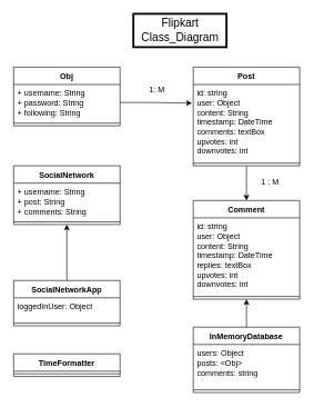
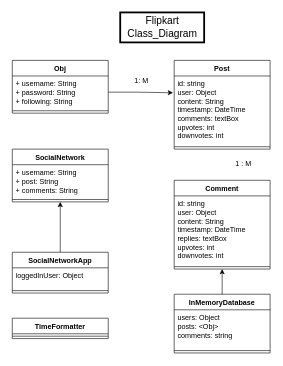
  <mxCell id="0" />
  <mxCell id="1" parent="0" />
  <mxCell id="2" value="Obj" style="swimlane;fontStyle=1;align=center;verticalAlign=top;childLayout=stackLayout;horizontal=1;startSize=26;horizontalStack=0;resizeParent=1;resizeParentMax=0;resizeLast=0;collapsible=1;marginBottom=0;whiteSpace=wrap;html=1;" vertex="1" parent="1"><mxGeometry x="20" y="100" width="160" height="88" as="geometry" /></mxCell>
  <mxCell id="3" value="+ username: String&lt;br&gt;+ password: String&lt;br&gt;+ following: String&lt;br&gt;" style="text;strokeColor=none;fillColor=none;align=left;verticalAlign=top;spacingLeft=4;spacingRight=4;overflow=hidden;rotatable=0;points=[[0,0.5],[1,0.5]];portConstraint=eastwest;whiteSpace=wrap;html=1;" vertex="1" parent="2"><mxGeometry y="26" width="160" height="54" as="geometry" /></mxCell>
  <mxCell id="4" value="" style="line;strokeWidth=1;fillColor=none;align=left;verticalAlign=middle;spacingTop=-1;spacingLeft=3;spacingRight=3;rotatable=0;labelPosition=right;points=[];portConstraint=eastwest;strokeColor=inherit;" vertex="1" parent="2"><mxGeometry y="80" width="160" height="8" as="geometry" /></mxCell>
  <mxCell id="5" value="Post" style="swimlane;fontStyle=1;align=center;verticalAlign=top;childLayout=stackLayout;horizontal=1;startSize=26;horizontalStack=0;resizeParent=1;resizeParentMax=0;resizeLast=0;collapsible=1;marginBottom=0;whiteSpace=wrap;html=1;" vertex="1" parent="1"><mxGeometry x="290" y="100" width="160" height="148" as="geometry" /></mxCell>
  <mxCell id="6" value="id: string&lt;br&gt;user: Object&lt;br&gt;content: String&lt;br&gt;timestamp: DateTime&lt;br&gt;comments: textBox&lt;br&gt;upvotes: int&lt;br&gt;downvotes: int&lt;br&gt;" style="text;strokeColor=none;fillColor=none;align=left;verticalAlign=top;spacingLeft=4;spacingRight=4;overflow=hidden;rotatable=0;points=[[0,0.5],[1,0.5]];portConstraint=eastwest;whiteSpace=wrap;html=1;" vertex="1" parent="5"><mxGeometry y="26" width="160" height="114" as="geometry" /></mxCell>
  <mxCell id="7" value="" style="line;strokeWidth=1;fillColor=none;align=left;verticalAlign=middle;spacingTop=-1;spacingLeft=3;spacingRight=3;rotatable=0;labelPosition=right;points=[];portConstraint=eastwest;strokeColor=inherit;" vertex="1" parent="5"><mxGeometry y="140" width="160" height="8" as="geometry" /></mxCell>
  <mxCell id="8" value="" style="endArrow=classic;html=1;rounded=0;exitX=1;exitY=0.5;exitDx=0;exitDy=0;entryX=-0.012;entryY=0.246;entryDx=0;entryDy=0;entryPerimeter=0;" edge="1" parent="1" source="3" target="6"><mxGeometry width="50" height="50" relative="1" as="geometry"><mxPoint x="210" y="330" as="sourcePoint" /><mxPoint x="270" y="200" as="targetPoint" /><Array as="points"><mxPoint x="230" y="153" /></Array></mxGeometry></mxCell>
  <mxCell id="9" value="Comment&lt;br&gt;" style="swimlane;fontStyle=1;align=center;verticalAlign=top;childLayout=stackLayout;horizontal=1;startSize=26;horizontalStack=0;resizeParent=1;resizeParentMax=0;resizeLast=0;collapsible=1;marginBottom=0;whiteSpace=wrap;html=1;" vertex="1" parent="1"><mxGeometry x="290" y="300" width="160" height="148" as="geometry" /></mxCell>
  <mxCell id="10" value="id: string&lt;br&gt;user: Object&lt;br&gt;content: String&lt;br&gt;timestamp: DateTime&lt;br&gt;replies: textBox&lt;br&gt;upvotes: int&lt;br&gt;downvotes: int" style="text;strokeColor=none;fillColor=none;align=left;verticalAlign=top;spacingLeft=4;spacingRight=4;overflow=hidden;rotatable=0;points=[[0,0.5],[1,0.5]];portConstraint=eastwest;whiteSpace=wrap;html=1;" vertex="1" parent="9"><mxGeometry y="26" width="160" height="114" as="geometry" /></mxCell>
  <mxCell id="11" value="" style="line;strokeWidth=1;fillColor=none;align=left;verticalAlign=middle;spacingTop=-1;spacingLeft=3;spacingRight=3;rotatable=0;labelPosition=right;points=[];portConstraint=eastwest;strokeColor=inherit;" vertex="1" parent="9"><mxGeometry y="140" width="160" height="8" as="geometry" /></mxCell>
  <mxCell id="12" value="InMemoryDatabase&lt;br&gt;" style="swimlane;fontStyle=1;align=center;verticalAlign=top;childLayout=stackLayout;horizontal=1;startSize=26;horizontalStack=0;resizeParent=1;resizeParentMax=0;resizeLast=0;collapsible=1;marginBottom=0;whiteSpace=wrap;html=1;" vertex="1" parent="1"><mxGeometry x="290" y="490" width="160" height="98" as="geometry" /></mxCell>
  <mxCell id="13" value="users: Object&lt;br&gt;posts: &amp;lt;Obj&amp;gt;&lt;br&gt;comments: string" style="text;strokeColor=none;fillColor=none;align=left;verticalAlign=top;spacingLeft=4;spacingRight=4;overflow=hidden;rotatable=0;points=[[0,0.5],[1,0.5]];portConstraint=eastwest;whiteSpace=wrap;html=1;" vertex="1" parent="12"><mxGeometry y="26" width="160" height="64" as="geometry" /></mxCell>
  <mxCell id="14" value="" style="line;strokeWidth=1;fillColor=none;align=left;verticalAlign=middle;spacingTop=-1;spacingLeft=3;spacingRight=3;rotatable=0;labelPosition=right;points=[];portConstraint=eastwest;strokeColor=inherit;" vertex="1" parent="12"><mxGeometry y="90" width="160" height="8" as="geometry" /></mxCell>
- <mxCell id="15" value="" style="endArrow=classic;html=1;rounded=0;exitX=0.5;exitY=1;exitDx=0;exitDy=0;entryX=0.5;entryY=0;entryDx=0;entryDy=0;" edge="1" parent="1" source="5" target="9"><mxGeometry width="50" height="50" relative="1" as="geometry"><mxPoint x="320" y="260" as="sourcePoint" /><mxPoint x="428" y="282" as="targetPoint" /><Array as="points" /></mxGeometry></mxCell>
  <mxCell id="16" value="" style="endArrow=classic;html=1;rounded=0;entryX=0.5;entryY=1;entryDx=0;entryDy=0;exitX=0.5;exitY=0;exitDx=0;exitDy=0;" edge="1" parent="1" source="12" target="9"><mxGeometry width="50" height="50" relative="1" as="geometry"><mxPoint x="250" y="460" as="sourcePoint" /><mxPoint x="370" y="490" as="targetPoint" /><Array as="points" /></mxGeometry></mxCell>
  <mxCell id="17" value="1: M" style="text;html=1;align=center;verticalAlign=middle;resizable=0;points=[];autosize=1;strokeColor=none;fillColor=none;" vertex="1" parent="1"><mxGeometry x="210" y="120" width="50" height="30" as="geometry" /></mxCell>
  <mxCell id="18" value="1 : M" style="text;html=1;align=center;verticalAlign=middle;resizable=0;points=[];autosize=1;strokeColor=none;fillColor=none;" vertex="1" parent="1"><mxGeometry x="380" y="258" width="50" height="30" as="geometry" /></mxCell>
  <mxCell id="19" value="SocialNetwork" style="swimlane;fontStyle=1;align=center;verticalAlign=top;childLayout=stackLayout;horizontal=1;startSize=26;horizontalStack=0;resizeParent=1;resizeParentMax=0;resizeLast=0;collapsible=1;marginBottom=0;whiteSpace=wrap;html=1;" vertex="1" parent="1"><mxGeometry x="20" y="248" width="160" height="88" as="geometry" /></mxCell>
  <mxCell id="20" value="+ username: String&lt;br&gt;+ post: String&lt;br&gt;+ comments: String&lt;br&gt;" style="text;strokeColor=none;fillColor=none;align=left;verticalAlign=top;spacingLeft=4;spacingRight=4;overflow=hidden;rotatable=0;points=[[0,0.5],[1,0.5]];portConstraint=eastwest;whiteSpace=wrap;html=1;" vertex="1" parent="19"><mxGeometry y="26" width="160" height="54" as="geometry" /></mxCell>
  <mxCell id="21" value="" style="line;strokeWidth=1;fillColor=none;align=left;verticalAlign=middle;spacingTop=-1;spacingLeft=3;spacingRight=3;rotatable=0;labelPosition=right;points=[];portConstraint=eastwest;strokeColor=inherit;" vertex="1" parent="19"><mxGeometry y="80" width="160" height="8" as="geometry" /></mxCell>
  <mxCell id="22" value="SocialNetworkApp&lt;br&gt;" style="swimlane;fontStyle=1;align=center;verticalAlign=top;childLayout=stackLayout;horizontal=1;startSize=26;horizontalStack=0;resizeParent=1;resizeParentMax=0;resizeLast=0;collapsible=1;marginBottom=0;whiteSpace=wrap;html=1;" vertex="1" parent="1"><mxGeometry x="20" y="420" width="160" height="68" as="geometry" /></mxCell>
  <mxCell id="23" value="loggedInUser: Object" style="text;strokeColor=none;fillColor=none;align=left;verticalAlign=top;spacingLeft=4;spacingRight=4;overflow=hidden;rotatable=0;points=[[0,0.5],[1,0.5]];portConstraint=eastwest;whiteSpace=wrap;html=1;" vertex="1" parent="22"><mxGeometry y="26" width="160" height="34" as="geometry" /></mxCell>
  <mxCell id="24" value="" style="line;strokeWidth=1;fillColor=none;align=left;verticalAlign=middle;spacingTop=-1;spacingLeft=3;spacingRight=3;rotatable=0;labelPosition=right;points=[];portConstraint=eastwest;strokeColor=inherit;" vertex="1" parent="22"><mxGeometry y="60" width="160" height="8" as="geometry" /></mxCell>
  <mxCell id="25" value="" style="endArrow=classic;html=1;rounded=0;entryX=0.5;entryY=1;entryDx=0;entryDy=0;exitX=0.5;exitY=0;exitDx=0;exitDy=0;" edge="1" parent="1" source="22" target="19"><mxGeometry width="50" height="50" relative="1" as="geometry"><mxPoint x="60" y="450" as="sourcePoint" /><mxPoint x="110" y="400" as="targetPoint" /></mxGeometry></mxCell>
  <mxCell id="26" value="TimeFormatter" style="swimlane;fontStyle=1;align=center;verticalAlign=top;childLayout=stackLayout;horizontal=1;startSize=26;horizontalStack=0;resizeParent=1;resizeParentMax=0;resizeLast=0;collapsible=1;marginBottom=0;whiteSpace=wrap;html=1;" vertex="1" parent="1"><mxGeometry x="20" y="530" width="160" height="34" as="geometry" /></mxCell>
  <mxCell id="27" value="" style="line;strokeWidth=1;fillColor=none;align=left;verticalAlign=middle;spacingTop=-1;spacingLeft=3;spacingRight=3;rotatable=0;labelPosition=right;points=[];portConstraint=eastwest;strokeColor=inherit;" vertex="1" parent="26"><mxGeometry y="26" width="160" height="8" as="geometry" /></mxCell>
  <mxCell id="28" value="Flipkart&lt;br style=&quot;font-size: 17px;&quot;&gt;Class_Diagram" style="text;html=1;align=center;verticalAlign=middle;resizable=0;points=[];autosize=1;strokeColor=default;fillColor=none;strokeWidth=3;fontSize=17;" vertex="1" parent="1"><mxGeometry x="200" y="20" width="140" height="50" as="geometry" /></mxCell>
